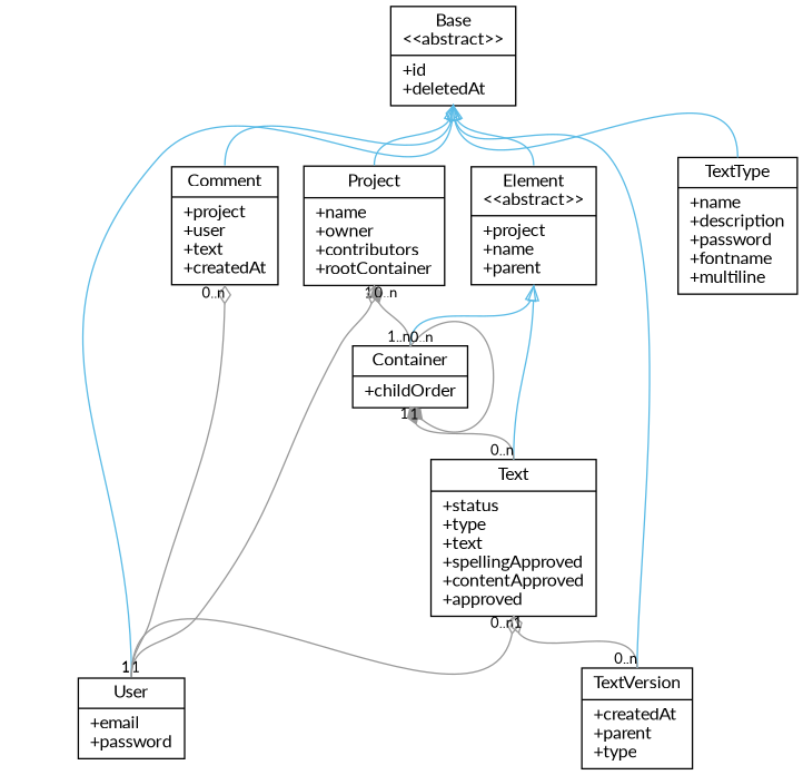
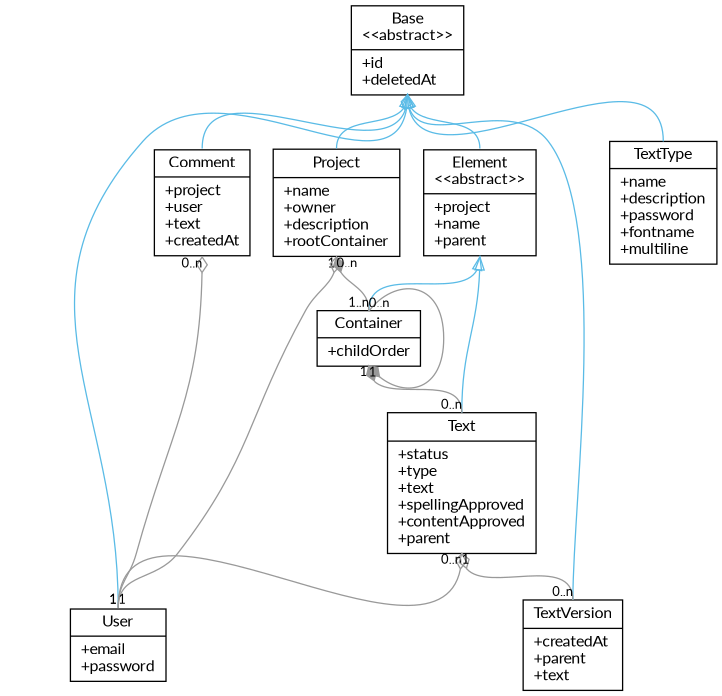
  digraph {
    fontname=Lato
    rankdir=BT
    node [fontname=Lato fontsize=12 shape=record]
    edge [arrowhead=onormal arrowtail=none color="#5abbe6" fontcolor="#5abbe6" fontname=Lato fontsize=10 headport=s tailport=n weight=10]
    n1 [label="{Base\n&lt;&lt;abstract&gt;&gt;|+id\l+deletedAt\l}"]
    n2 [label="{Element\n&lt;&lt;abstract&gt;&gt;|+project\l+name\l+parent\l}"]
-   n3 [label="{Project|+name\l+owner\l+contributors\l+rootContainer\l}"]
+   n3 [label="{Project|+name\l+owner\l+description\l+rootContainer\l}"]
    n4 [label="{Container|+childOrder\l}"]
-   n5 [label="{Text|+status\l+type\l+text\l+spellingApproved\l+contentApproved\l+approved\l}"]
+   n5 [label="{Text|+status\l+type\l+text\l+spellingApproved\l+contentApproved\l+parent\l}"]
    n6 [label="{TextType|+name\l+description\l+password\l+fontname\l+multiline\l}"]
    n7 [label="{User|+email\l+password\l}"]
    n8 [label="{Comment|+project\l+user\l+text\l+createdAt\l}"]
-   n9 [label="{TextVersion|+createdAt\l+parent\l+type\l}"]
+   n9 [label="{TextVersion|+createdAt\l+parent\l+text\l}"]
    n2 -> n1
    n3 -> n1
    n4 -> n2
    n4 -> n3 [arrowhead=diamond color="#999999" headlabel=1 taillabel="1..n" arrowtail="" fontcolor="" weight=""]
    n4 -> n4 [arrowhead=diamond color="#999999" headlabel=1 taillabel="0..n" arrowtail="" fontcolor="" weight=""]
    n5 -> n2
    n5 -> n4 [arrowhead=diamond color="#999999" headlabel=1 taillabel="0..n" arrowtail="" fontcolor="" weight=""]
    n6 -> n1
    n7 -> n1
    n7 -> n3 [arrowhead=odiamond color="#999999" headlabel="0..n" taillabel=1 arrowtail="" fontcolor="" weight=""]
    n7 -> n5 [arrowhead=odiamond color="#999999" headlabel="0..n" taillabel=1 arrowtail="" fontcolor="" weight=""]
    n7 -> n8 [arrowhead=odiamond color="#999999" headlabel="0..n" taillabel=1 arrowtail="" fontcolor="" weight=""]
    n8 -> n1 [arrowhead=odiamond]
    n9 -> n1
    n9 -> n5 [arrowhead=odiamond color="#999999" headlabel=1 taillabel="0..n" arrowtail="" fontcolor="" weight=""]
  }
